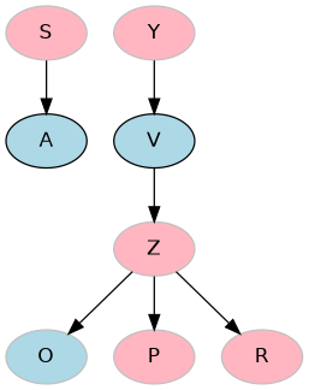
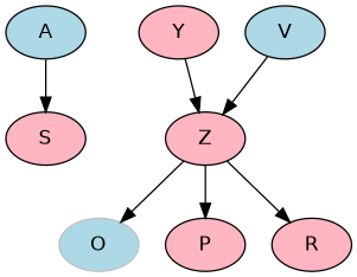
  digraph {
    fontname="DejaVu Sans"
    node [fillcolor=lightpink fontname="DejaVu Sans" style=filled]
    edge [fontname="DejaVu Sans"]
    n1 [fillcolor=lightblue label=A]
-   n2 [label=S color=grey]
-   n3 [color=grey label=Y]
-   n4 [color=grey label=Z]
+   n2 [label=S]
+   n3 [color=black label=Y]
+   n4 [color=black label=Z]
    n5 [color=grey fillcolor=lightblue label=O]
-   n6 [label=P color=grey]
-   n7 [label=R color=grey]
+   n6 [label=P]
+   n7 [label=R]
    n8 [fillcolor=lightblue label=V]
-   n2 -> n1
-   n3 -> n8
+   n1 -> n2
+   n3 -> n4
    n4 -> n5
    n4 -> n6
    n4 -> n7
    n8 -> n4
  }
